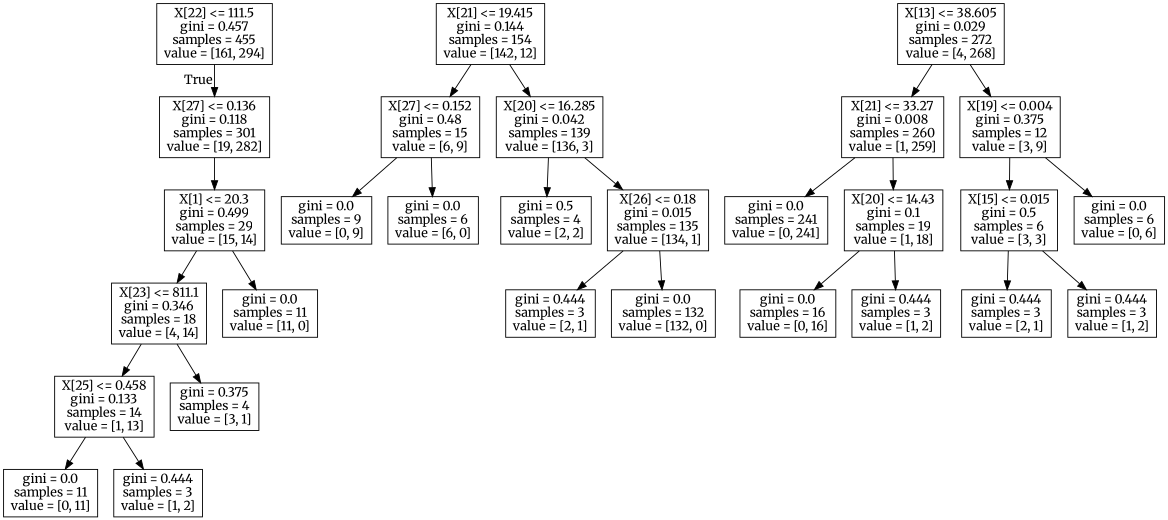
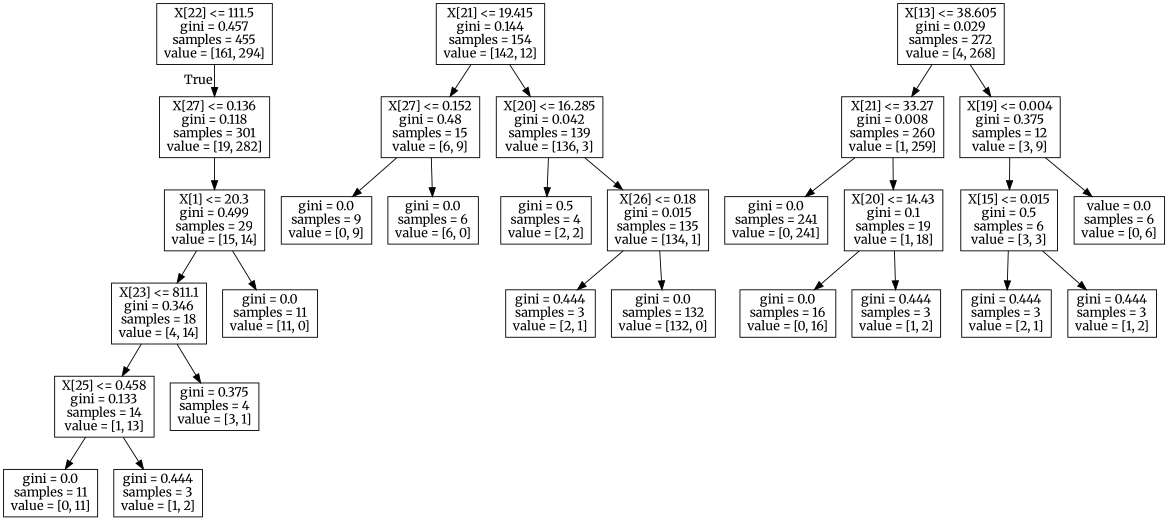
  digraph {
    fontname=Merriweather
    node [fontname=Merriweather shape=box]
    edge [fontname=Merriweather]
    n1 [label="X[22] <= 111.5\ngini = 0.457\nsamples = 455\nvalue = [161, 294]"]
    n2 [label="X[27] <= 0.136\ngini = 0.118\nsamples = 301\nvalue = [19, 282]"]
    n3 [label="X[1] <= 20.3\ngini = 0.499\nsamples = 29\nvalue = [15, 14]"]
    n4 [label="X[21] <= 19.415\ngini = 0.144\nsamples = 154\nvalue = [142, 12]"]
    n5 [label="X[27] <= 0.152\ngini = 0.48\nsamples = 15\nvalue = [6, 9]"]
    n6 [label="X[20] <= 16.285\ngini = 0.042\nsamples = 139\nvalue = [136, 3]"]
    n7 [label="X[13] <= 38.605\ngini = 0.029\nsamples = 272\nvalue = [4, 268]"]
    n8 [label="X[21] <= 33.27\ngini = 0.008\nsamples = 260\nvalue = [1, 259]"]
    n9 [label="X[19] <= 0.004\ngini = 0.375\nsamples = 12\nvalue = [3, 9]"]
    n10 [label="X[23] <= 811.1\ngini = 0.346\nsamples = 18\nvalue = [4, 14]"]
    n11 [label="gini = 0.0\nsamples = 11\nvalue = [11, 0]"]
    n12 [label="gini = 0.0\nsamples = 241\nvalue = [0, 241]"]
    n13 [label="X[20] <= 14.43\ngini = 0.1\nsamples = 19\nvalue = [1, 18]"]
    n14 [label="X[15] <= 0.015\ngini = 0.5\nsamples = 6\nvalue = [3, 3]"]
-   n15 [label="gini = 0.0\nsamples = 6\nvalue = [0, 6]"]
+   n15 [label="value = 0.0\nsamples = 6\nvalue = [0, 6]"]
    n16 [label="gini = 0.0\nsamples = 16\nvalue = [0, 16]"]
    n17 [label="gini = 0.444\nsamples = 3\nvalue = [1, 2]"]
    n18 [label="gini = 0.444\nsamples = 3\nvalue = [2, 1]"]
    n19 [label="gini = 0.444\nsamples = 3\nvalue = [1, 2]"]
    n20 [label="X[25] <= 0.458\ngini = 0.133\nsamples = 14\nvalue = [1, 13]"]
    n21 [label="gini = 0.375\nsamples = 4\nvalue = [3, 1]"]
    n22 [label="gini = 0.0\nsamples = 11\nvalue = [0, 11]"]
    n23 [label="gini = 0.444\nsamples = 3\nvalue = [1, 2]"]
    n24 [label="gini = 0.0\nsamples = 9\nvalue = [0, 9]"]
    n25 [label="gini = 0.0\nsamples = 6\nvalue = [6, 0]"]
    n26 [label="gini = 0.5\nsamples = 4\nvalue = [2, 2]"]
    n27 [label="X[26] <= 0.18\ngini = 0.015\nsamples = 135\nvalue = [134, 1]"]
    n28 [label="gini = 0.444\nsamples = 3\nvalue = [2, 1]"]
    n29 [label="gini = 0.0\nsamples = 132\nvalue = [132, 0]"]
    n1 -> n2 [headlabel=True labelangle=45 labeldistance=2.5]
    n2 -> n3
    n3 -> n10
    n3 -> n11
    n4 -> n5
    n4 -> n6
    n5 -> n24
    n5 -> n25
    n6 -> n26
    n6 -> n27
    n7 -> n8
    n7 -> n9
    n8 -> n12
    n8 -> n13
    n9 -> n14
    n9 -> n15
    n10 -> n20
    n10 -> n21
    n13 -> n16
    n13 -> n17
    n14 -> n18
    n14 -> n19
    n20 -> n22
    n20 -> n23
    n27 -> n28
    n27 -> n29
  }
